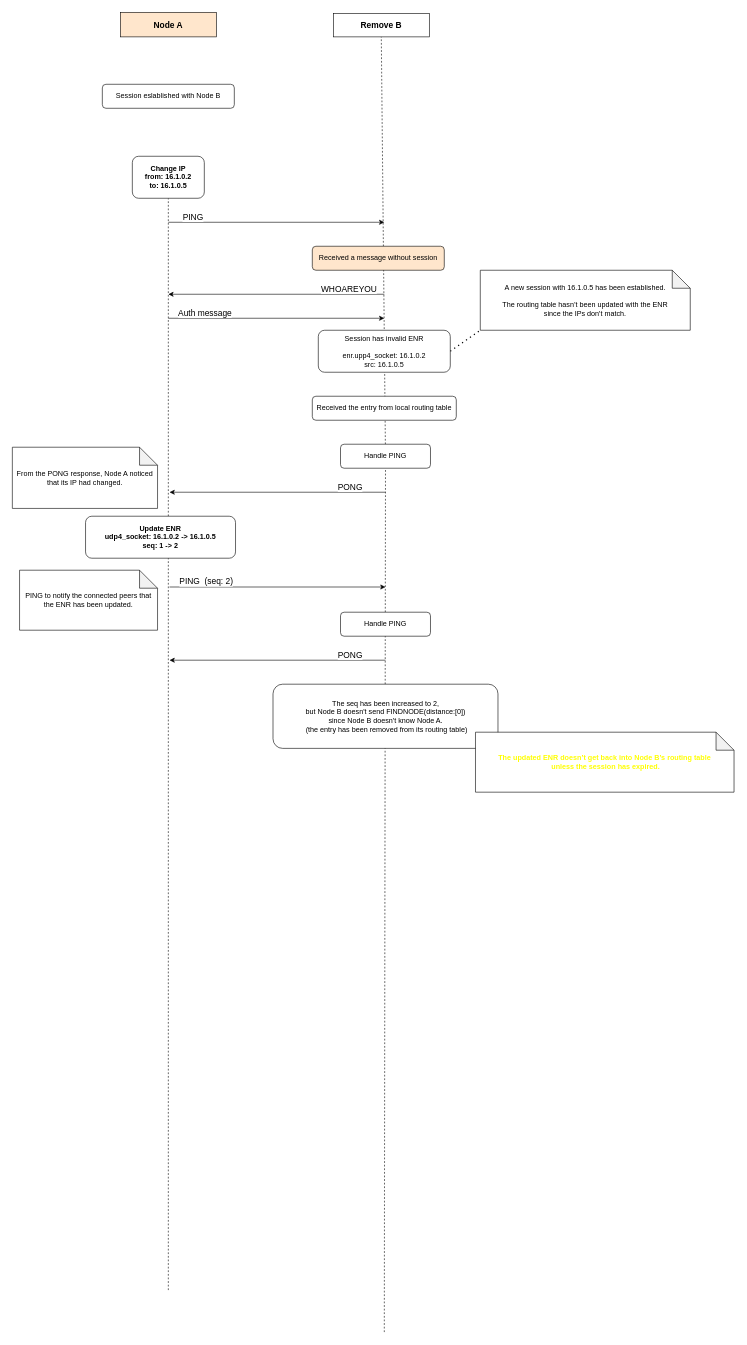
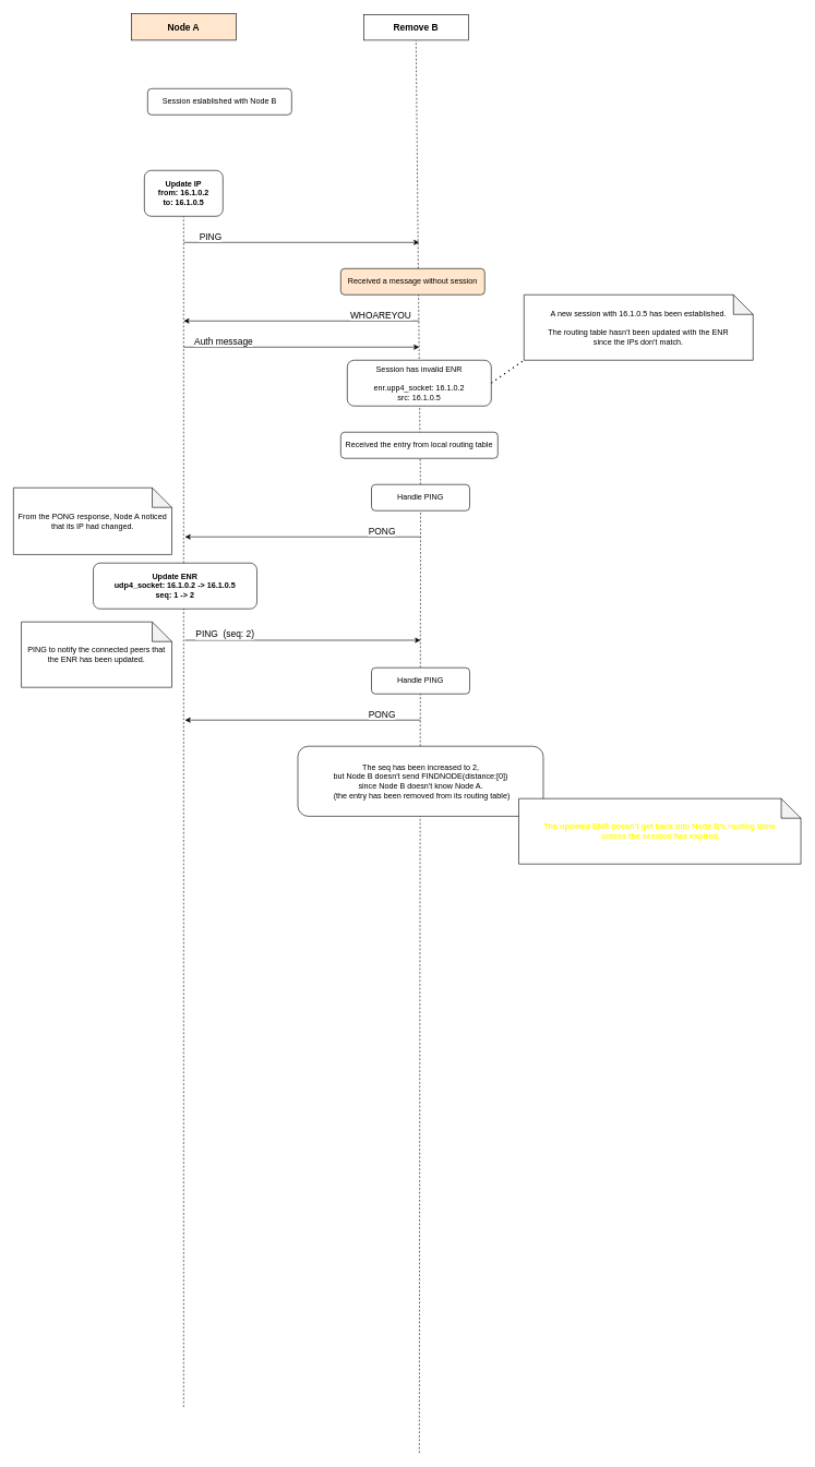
  <mxCell id="0" />
  <mxCell id="1" parent="0" />
  <mxCell id="2" value="Node A" style="rounded=0;whiteSpace=wrap;html=1;fontSize=14;fontStyle=1;fillColor=#ffe6cc;" parent="1" vertex="1"><mxGeometry x="200" y="20" width="160" height="41" as="geometry" /></mxCell>
  <mxCell id="3" value="Remove B" style="rounded=0;whiteSpace=wrap;html=1;fontSize=14;fontStyle=1" parent="1" vertex="1"><mxGeometry x="555" y="22" width="160" height="39" as="geometry" /></mxCell>
  <mxCell id="4" value="" style="endArrow=none;dashed=1;html=1;fontSize=12;entryX=0.5;entryY=1;entryDx=0;entryDy=0;startArrow=none;" parent="1" source="17" target="3" edge="1"><mxGeometry width="50" height="50" relative="1" as="geometry"><mxPoint x="640" y="2220" as="sourcePoint" /><mxPoint x="720" y="481" as="targetPoint" /></mxGeometry></mxCell>
  <mxCell id="5" value="" style="endArrow=none;dashed=1;html=1;dashPattern=1 3;strokeWidth=2;fontSize=14;fontColor=#F7FF19;exitX=1;exitY=0.5;exitDx=0;exitDy=0;entryX=0;entryY=1;entryDx=0;entryDy=0;entryPerimeter=0;" parent="1" source="15" target="28" edge="1"><mxGeometry width="50" height="50" relative="1" as="geometry"><mxPoint x="1060" y="560" as="sourcePoint" /><mxPoint x="1140" y="360" as="targetPoint" /></mxGeometry></mxCell>
  <mxCell id="6" value="" style="endArrow=none;dashed=1;html=1;fontSize=12;entryX=0.5;entryY=1;entryDx=0;entryDy=0;" parent="1" target="7" edge="1"><mxGeometry width="50" height="50" relative="1" as="geometry"><mxPoint x="280" y="2150" as="sourcePoint" /><mxPoint x="280" y="341" as="targetPoint" /></mxGeometry></mxCell>
- <mxCell id="7" value="&lt;b&gt;Change IP&lt;br&gt;from: 16.1.0.2&lt;br&gt;to: 16.1.0.5&lt;br&gt;&lt;/b&gt;" style="rounded=1;whiteSpace=wrap;html=1;" parent="1" vertex="1"><mxGeometry x="220" y="260" width="120" height="70" as="geometry" /></mxCell>
+ <mxCell id="7" value="&lt;b&gt;Update IP&lt;br&gt;from: 16.1.0.2&lt;br&gt;to: 16.1.0.5&lt;br&gt;&lt;/b&gt;" style="rounded=1;whiteSpace=wrap;html=1;" parent="1" vertex="1"><mxGeometry x="220" y="260" width="120" height="70" as="geometry" /></mxCell>
  <mxCell id="8" value="" style="endArrow=classic;html=1;fontSize=18;" parent="1" edge="1"><mxGeometry x="-160" y="-230" width="50" height="50" as="geometry"><mxPoint x="280" y="370" as="sourcePoint" /><mxPoint x="640" y="370" as="targetPoint" /></mxGeometry></mxCell>
  <mxCell id="9" value="PING" style="edgeLabel;html=1;align=center;verticalAlign=middle;resizable=0;points=[];fontSize=14;" parent="8" vertex="1" connectable="0"><mxGeometry relative="1" as="geometry"><mxPoint x="-140" y="-10" as="offset" /></mxGeometry></mxCell>
  <mxCell id="10" value="" style="endArrow=classic;html=1;fontSize=18;" parent="1" edge="1"><mxGeometry x="-150" y="-220" width="50" height="50" as="geometry"><mxPoint x="640" y="490" as="sourcePoint" /><mxPoint x="280" y="490" as="targetPoint" /></mxGeometry></mxCell>
  <mxCell id="11" value="WHOAREYOU" style="edgeLabel;html=1;align=center;verticalAlign=middle;resizable=0;points=[];fontSize=14;" parent="10" vertex="1" connectable="0"><mxGeometry relative="1" as="geometry"><mxPoint x="120" y="-10" as="offset" /></mxGeometry></mxCell>
  <mxCell id="12" value="Received a message without session" style="rounded=1;whiteSpace=wrap;html=1;fillColor=#ffe6cc;" parent="1" vertex="1"><mxGeometry x="520" y="410" width="220" height="40" as="geometry" /></mxCell>
  <mxCell id="13" value="" style="endArrow=classic;html=1;fontSize=18;" parent="1" edge="1"><mxGeometry x="-160" y="-70" width="50" height="50" as="geometry"><mxPoint x="280" y="530" as="sourcePoint" /><mxPoint x="640" y="530" as="targetPoint" /></mxGeometry></mxCell>
  <mxCell id="14" value="Auth message" style="edgeLabel;html=1;align=center;verticalAlign=middle;resizable=0;points=[];fontSize=14;" parent="13" vertex="1" connectable="0"><mxGeometry relative="1" as="geometry"><mxPoint x="-120" y="-10" as="offset" /></mxGeometry></mxCell>
  <mxCell id="15" value="Session has invalid ENR&lt;br&gt;&lt;br&gt;enr.upp4_socket: 16.1.0.2&lt;br&gt;src: 16.1.0.5" style="rounded=1;whiteSpace=wrap;html=1;" parent="1" vertex="1"><mxGeometry x="530" y="550" width="220" height="70" as="geometry" /></mxCell>
  <mxCell id="16" value="" style="endArrow=none;dashed=1;html=1;fontSize=12;entryX=0.5;entryY=1;entryDx=0;entryDy=0;" parent="1" target="17" edge="1"><mxGeometry width="50" height="50" relative="1" as="geometry"><mxPoint x="640" y="2220" as="sourcePoint" /><mxPoint x="640" y="341" as="targetPoint" /></mxGeometry></mxCell>
  <mxCell id="17" value="Handle PING" style="rounded=1;whiteSpace=wrap;html=1;" parent="1" vertex="1"><mxGeometry x="567" y="740" width="150" height="40" as="geometry" /></mxCell>
  <mxCell id="18" value="" style="endArrow=classic;html=1;fontSize=18;" parent="1" edge="1"><mxGeometry x="-148" y="110" width="50" height="50" as="geometry"><mxPoint x="642" y="820" as="sourcePoint" /><mxPoint x="282" y="820" as="targetPoint" /></mxGeometry></mxCell>
  <mxCell id="19" value="PONG" style="edgeLabel;html=1;align=center;verticalAlign=middle;resizable=0;points=[];fontSize=14;" parent="18" vertex="1" connectable="0"><mxGeometry relative="1" as="geometry"><mxPoint x="120" y="-10" as="offset" /></mxGeometry></mxCell>
  <mxCell id="20" value="&lt;b&gt;Update ENR&lt;br&gt;udp4_socket: 16.1.0.2 -&amp;gt; 16.1.0.5&lt;br&gt;seq: 1 -&amp;gt; 2&lt;br&gt;&lt;/b&gt;" style="rounded=1;whiteSpace=wrap;html=1;" parent="1" vertex="1"><mxGeometry x="142" y="860" width="250" height="70" as="geometry" /></mxCell>
  <mxCell id="21" value="" style="endArrow=classic;html=1;fontSize=18;" parent="1" edge="1"><mxGeometry x="-158" y="378" width="50" height="50" as="geometry"><mxPoint x="282" y="978" as="sourcePoint" /><mxPoint x="642" y="978" as="targetPoint" /></mxGeometry></mxCell>
  <mxCell id="22" value="PING&amp;nbsp; (seq: 2)" style="edgeLabel;html=1;align=center;verticalAlign=middle;resizable=0;points=[];fontSize=14;" parent="21" vertex="1" connectable="0"><mxGeometry relative="1" as="geometry"><mxPoint x="-120" y="-10" as="offset" /></mxGeometry></mxCell>
  <mxCell id="23" value="Handle PING" style="rounded=1;whiteSpace=wrap;html=1;" parent="1" vertex="1"><mxGeometry x="567" y="1020" width="150" height="40" as="geometry" /></mxCell>
  <mxCell id="24" value="" style="endArrow=classic;html=1;fontSize=18;" parent="1" edge="1"><mxGeometry x="-148" y="390" width="50" height="50" as="geometry"><mxPoint x="642" y="1100" as="sourcePoint" /><mxPoint x="282" y="1100" as="targetPoint" /></mxGeometry></mxCell>
  <mxCell id="25" value="PONG" style="edgeLabel;html=1;align=center;verticalAlign=middle;resizable=0;points=[];fontSize=14;" parent="24" vertex="1" connectable="0"><mxGeometry relative="1" as="geometry"><mxPoint x="120" y="-10" as="offset" /></mxGeometry></mxCell>
  <mxCell id="26" value="The seq has been increased to 2,&lt;br&gt;but Node B doesn't send FINDNODE(distance:[0]) &lt;br&gt;since Node B doesn't know Node A.&lt;br&gt;&amp;nbsp;(the entry has been removed from its routing table)" style="rounded=1;whiteSpace=wrap;html=1;" parent="1" vertex="1"><mxGeometry x="454.5" y="1140" width="375" height="107" as="geometry" /></mxCell>
- <mxCell id="27" value="Session eslablished with Node B" style="rounded=1;whiteSpace=wrap;html=1;" parent="1" vertex="1"><mxGeometry x="170" y="140" width="220" height="40" as="geometry" /></mxCell>
+ <mxCell id="27" value="Session eslablished with Node B" style="rounded=1;whiteSpace=wrap;html=1;" parent="1" vertex="1"><mxGeometry x="225" y="135" width="220" height="40" as="geometry" /></mxCell>
  <mxCell id="28" value="A new session with 16.1.0.5 has been established.&lt;br&gt;&lt;br&gt;The routing table hasn’t been updated with the ENR&lt;br&gt;since the IPs don't match." style="shape=note;whiteSpace=wrap;html=1;backgroundOutline=1;darkOpacity=0.05;" parent="1" vertex="1"><mxGeometry x="800" y="450" width="350" height="100" as="geometry" /></mxCell>
  <mxCell id="29" value="PING to notify the connected peers that the ENR has been updated." style="shape=note;whiteSpace=wrap;html=1;backgroundOutline=1;darkOpacity=0.05;" parent="1" vertex="1"><mxGeometry x="32" y="950" width="230" height="100" as="geometry" /></mxCell>
  <mxCell id="30" value="From the PONG response, Node A noticed that its IP had changed." style="shape=note;whiteSpace=wrap;html=1;backgroundOutline=1;darkOpacity=0.05;" parent="1" vertex="1"><mxGeometry x="20" y="745" width="242" height="102" as="geometry" /></mxCell>
  <mxCell id="31" value="Received the entry from local routing table" style="rounded=1;whiteSpace=wrap;html=1;" vertex="1" parent="1"><mxGeometry x="520" y="660" width="240" height="40" as="geometry" /></mxCell>
  <mxCell id="32" value="&lt;b&gt;&lt;font color=&quot;#ffff00&quot;&gt;The updated ENR doesn’t get back into Node B’s routing table&lt;br&gt;&amp;nbsp;unless the session has expired.&lt;/font&gt;&lt;/b&gt;" style="shape=note;whiteSpace=wrap;html=1;backgroundOutline=1;darkOpacity=0.05;" vertex="1" parent="1"><mxGeometry x="792" y="1220" width="431" height="100" as="geometry" /></mxCell>
